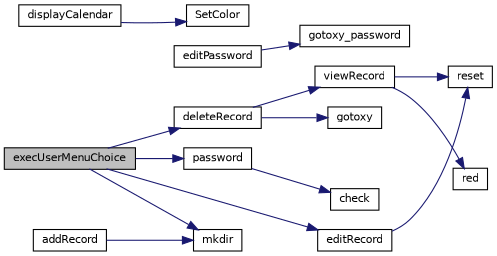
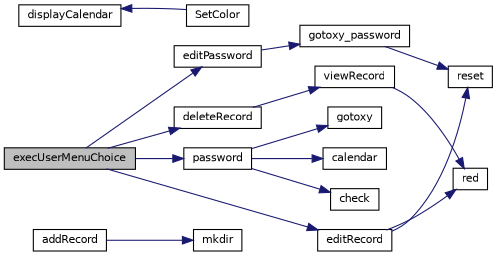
  digraph {
    rankdir=LR
    node [color=black fillcolor=white fontname=Helvetica fontsize=10 shape=record style=filled]
    edge [color=midnightblue fontname=Helvetica fontsize=10 labelfontname=Helvetica labelfontsize=10 style=solid]
    n1 [fillcolor=grey75 fontcolor=black height=0.2 label=execUserMenuChoice width=0.4]
    n2 [height=0.2 label=deleteRecord width=0.4]
    n3 [height=0.2 label=editPassword width=0.4]
    n4 [height=0.2 label=editRecord width=0.4]
    n5 [height=0.2 label=password width=0.4]
    n6 [height=0.2 label=addRecord width=0.4]
    n7 [height=0.2 label=mkdir width=0.4]
    n8 [height=0.2 label=viewRecord width=0.4]
    n9 [height=0.2 label=gotoxy_password width=0.4]
    n10 [height=0.2 label=red width=0.4]
    n11 [height=0.2 label=reset width=0.4]
+   n12 [height=0.2 label=calendar width=0.4]
    n13 [height=0.2 label=gotoxy width=0.4]
    n14 [height=0.2 label=check width=0.4]
    n15 [height=0.2 label=displayCalendar width=0.4]
    n16 [height=0.2 label=SetColor width=0.4]
    n1 -> n2
-   n1 -> n7
+   n1 -> n3
    n1 -> n4
    n1 -> n5
    n2 -> n8
    n3 -> n9
+   n4 -> n10
    n4 -> n11
-   n2 -> n13
+   n5 -> n12
+   n5 -> n13
    n5 -> n14
    n6 -> n7
    n8 -> n10
-   n8 -> n11
-   n15 -> n16
+   n9 -> n11
+   n16 -> n15
  }
